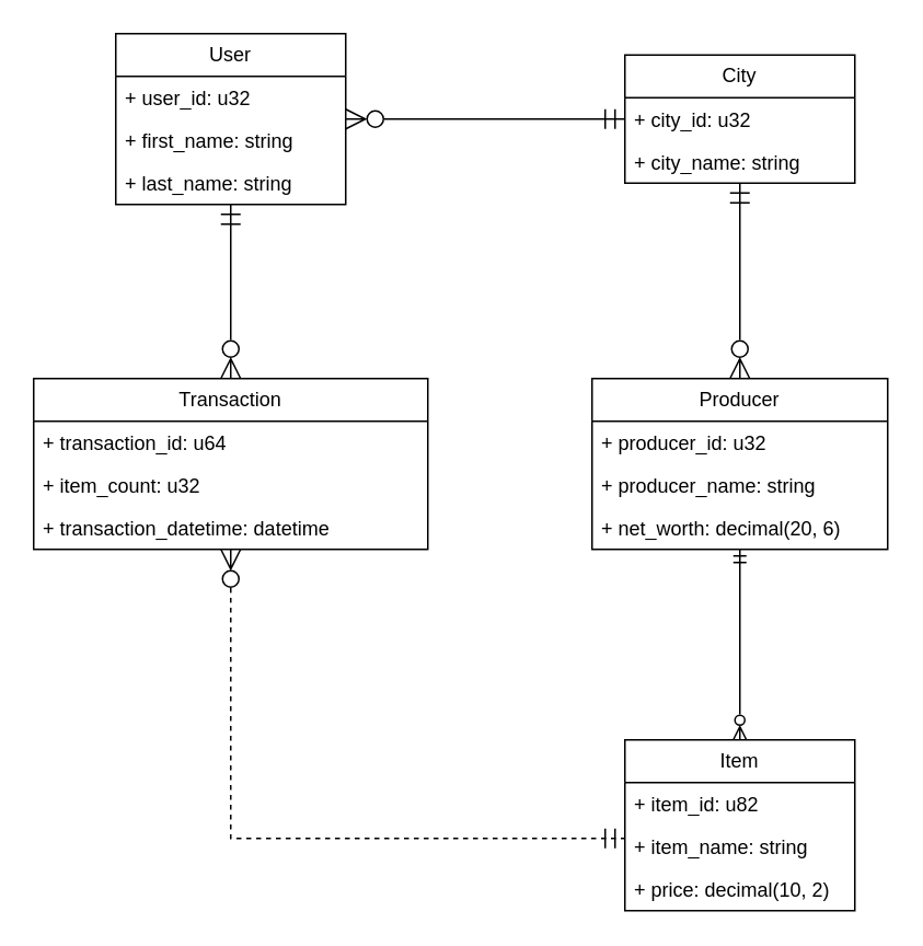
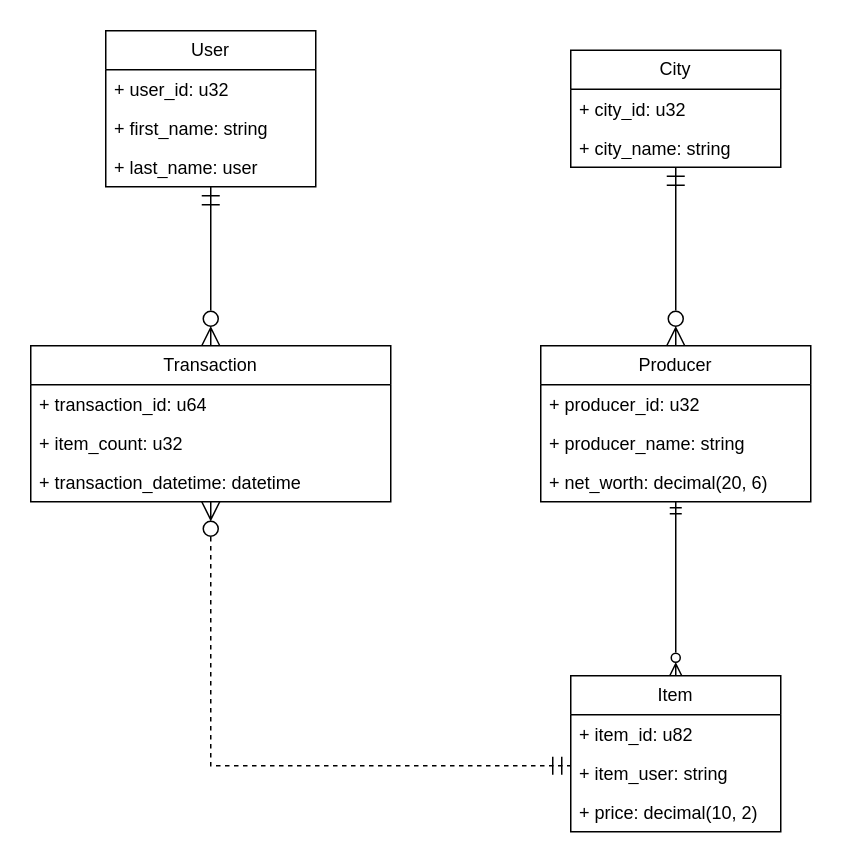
  <mxCell id="0" />
  <mxCell id="1" parent="0" />
- <mxCell id="2" style="edgeStyle=orthogonalEdgeStyle;rounded=0;orthogonalLoop=1;jettySize=auto;html=1;startArrow=ERzeroToMany;startFill=0;endArrow=ERmandOne;endFill=0;endSize=10;startSize=10;" parent="1" source="4" target="9" edge="1"><mxGeometry relative="1" as="geometry" /></mxCell>
  <mxCell id="3" style="edgeStyle=orthogonalEdgeStyle;rounded=0;orthogonalLoop=1;jettySize=auto;html=1;startArrow=ERmandOne;startFill=0;endArrow=ERzeroToMany;endFill=0;endSize=10;startSize=10;" parent="1" source="4" target="22" edge="1"><mxGeometry relative="1" as="geometry" /></mxCell>
  <mxCell id="4" value="User" style="swimlane;fontStyle=0;childLayout=stackLayout;horizontal=1;startSize=26;fillColor=none;horizontalStack=0;resizeParent=1;resizeParentMax=0;resizeLast=0;collapsible=1;marginBottom=0;whiteSpace=wrap;html=1;" parent="1" vertex="1"><mxGeometry x="70" y="20" width="140" height="104" as="geometry"><mxRectangle x="290" y="370" width="70" height="30" as="alternateBounds" /></mxGeometry></mxCell>
  <mxCell id="5" value="+ user_id: u32" style="text;strokeColor=none;fillColor=none;align=left;verticalAlign=top;spacingLeft=4;spacingRight=4;overflow=hidden;rotatable=0;points=[[0,0.5],[1,0.5]];portConstraint=eastwest;whiteSpace=wrap;html=1;" parent="4" vertex="1"><mxGeometry y="26" width="140" height="26" as="geometry" /></mxCell>
  <mxCell id="6" value="+ first_name: string" style="text;strokeColor=none;fillColor=none;align=left;verticalAlign=top;spacingLeft=4;spacingRight=4;overflow=hidden;rotatable=0;points=[[0,0.5],[1,0.5]];portConstraint=eastwest;whiteSpace=wrap;html=1;" parent="4" vertex="1"><mxGeometry y="52" width="140" height="26" as="geometry" /></mxCell>
- <mxCell id="7" value="+ last_name: string" style="text;strokeColor=none;fillColor=none;align=left;verticalAlign=top;spacingLeft=4;spacingRight=4;overflow=hidden;rotatable=0;points=[[0,0.5],[1,0.5]];portConstraint=eastwest;whiteSpace=wrap;html=1;" parent="4" vertex="1"><mxGeometry y="78" width="140" height="26" as="geometry" /></mxCell>
+ <mxCell id="7" value="+ last_name: user" style="text;strokeColor=none;fillColor=none;align=left;verticalAlign=top;spacingLeft=4;spacingRight=4;overflow=hidden;rotatable=0;points=[[0,0.5],[1,0.5]];portConstraint=eastwest;whiteSpace=wrap;html=1;" parent="4" vertex="1"><mxGeometry y="78" width="140" height="26" as="geometry" /></mxCell>
  <mxCell id="8" style="edgeStyle=orthogonalEdgeStyle;rounded=0;orthogonalLoop=1;jettySize=auto;html=1;startArrow=ERmandOne;startFill=0;endArrow=ERzeroToMany;endFill=0;endSize=10;startSize=10;" parent="1" source="9" target="13" edge="1"><mxGeometry relative="1" as="geometry" /></mxCell>
  <mxCell id="9" value="City" style="swimlane;fontStyle=0;childLayout=stackLayout;horizontal=1;startSize=26;fillColor=none;horizontalStack=0;resizeParent=1;resizeParentMax=0;resizeLast=0;collapsible=1;marginBottom=0;whiteSpace=wrap;html=1;" parent="1" vertex="1"><mxGeometry x="380" y="33" width="140" height="78" as="geometry"><mxRectangle x="290" y="370" width="70" height="30" as="alternateBounds" /></mxGeometry></mxCell>
  <mxCell id="10" value="+ city_id: u32" style="text;strokeColor=none;fillColor=none;align=left;verticalAlign=top;spacingLeft=4;spacingRight=4;overflow=hidden;rotatable=0;points=[[0,0.5],[1,0.5]];portConstraint=eastwest;whiteSpace=wrap;html=1;" parent="9" vertex="1"><mxGeometry y="26" width="140" height="26" as="geometry" /></mxCell>
  <mxCell id="11" value="+ city_name: string" style="text;strokeColor=none;fillColor=none;align=left;verticalAlign=top;spacingLeft=4;spacingRight=4;overflow=hidden;rotatable=0;points=[[0,0.5],[1,0.5]];portConstraint=eastwest;whiteSpace=wrap;html=1;" parent="9" vertex="1"><mxGeometry y="52" width="140" height="26" as="geometry" /></mxCell>
  <mxCell id="12" style="edgeStyle=orthogonalEdgeStyle;rounded=0;orthogonalLoop=1;jettySize=auto;html=1;startArrow=ERmandOne;startFill=0;endArrow=ERzeroToMany;endFill=0;" parent="1" source="13" target="17" edge="1"><mxGeometry relative="1" as="geometry" /></mxCell>
  <mxCell id="13" value="Producer" style="swimlane;fontStyle=0;childLayout=stackLayout;horizontal=1;startSize=26;fillColor=none;horizontalStack=0;resizeParent=1;resizeParentMax=0;resizeLast=0;collapsible=1;marginBottom=0;whiteSpace=wrap;html=1;" parent="1" vertex="1"><mxGeometry x="360" y="230" width="180" height="104" as="geometry" /></mxCell>
  <mxCell id="14" value="+ producer_id: u32" style="text;strokeColor=none;fillColor=none;align=left;verticalAlign=top;spacingLeft=4;spacingRight=4;overflow=hidden;rotatable=0;points=[[0,0.5],[1,0.5]];portConstraint=eastwest;whiteSpace=wrap;html=1;" parent="13" vertex="1"><mxGeometry y="26" width="180" height="26" as="geometry" /></mxCell>
  <mxCell id="15" value="+ producer_name: string" style="text;strokeColor=none;fillColor=none;align=left;verticalAlign=top;spacingLeft=4;spacingRight=4;overflow=hidden;rotatable=0;points=[[0,0.5],[1,0.5]];portConstraint=eastwest;whiteSpace=wrap;html=1;" parent="13" vertex="1"><mxGeometry y="52" width="180" height="26" as="geometry" /></mxCell>
  <mxCell id="16" value="+ net_worth: decimal(20, 6)" style="text;strokeColor=none;fillColor=none;align=left;verticalAlign=top;spacingLeft=4;spacingRight=4;overflow=hidden;rotatable=0;points=[[0,0.5],[1,0.5]];portConstraint=eastwest;whiteSpace=wrap;html=1;" parent="13" vertex="1"><mxGeometry y="78" width="180" height="26" as="geometry" /></mxCell>
  <mxCell id="17" value="Item" style="swimlane;fontStyle=0;childLayout=stackLayout;horizontal=1;startSize=26;fillColor=none;horizontalStack=0;resizeParent=1;resizeParentMax=0;resizeLast=0;collapsible=1;marginBottom=0;whiteSpace=wrap;html=1;" parent="1" vertex="1"><mxGeometry x="380" y="450" width="140" height="104" as="geometry" /></mxCell>
  <mxCell id="18" value="+ item_id: u82" style="text;strokeColor=none;fillColor=none;align=left;verticalAlign=top;spacingLeft=4;spacingRight=4;overflow=hidden;rotatable=0;points=[[0,0.5],[1,0.5]];portConstraint=eastwest;whiteSpace=wrap;html=1;" parent="17" vertex="1"><mxGeometry y="26" width="140" height="26" as="geometry" /></mxCell>
- <mxCell id="19" value="+ item_name: string" style="text;strokeColor=none;fillColor=none;align=left;verticalAlign=top;spacingLeft=4;spacingRight=4;overflow=hidden;rotatable=0;points=[[0,0.5],[1,0.5]];portConstraint=eastwest;whiteSpace=wrap;html=1;" parent="17" vertex="1"><mxGeometry y="52" width="140" height="26" as="geometry" /></mxCell>
+ <mxCell id="19" value="+ item_user: string" style="text;strokeColor=none;fillColor=none;align=left;verticalAlign=top;spacingLeft=4;spacingRight=4;overflow=hidden;rotatable=0;points=[[0,0.5],[1,0.5]];portConstraint=eastwest;whiteSpace=wrap;html=1;" parent="17" vertex="1"><mxGeometry y="52" width="140" height="26" as="geometry" /></mxCell>
  <mxCell id="20" value="+ price: decimal(10, 2)" style="text;strokeColor=none;fillColor=none;align=left;verticalAlign=top;spacingLeft=4;spacingRight=4;overflow=hidden;rotatable=0;points=[[0,0.5],[1,0.5]];portConstraint=eastwest;whiteSpace=wrap;html=1;" parent="17" vertex="1"><mxGeometry y="78" width="140" height="26" as="geometry" /></mxCell>
  <mxCell id="21" style="edgeStyle=orthogonalEdgeStyle;rounded=0;orthogonalLoop=1;jettySize=auto;html=1;startArrow=ERzeroToMany;startFill=0;endArrow=ERmandOne;endFill=0;endSize=10;startSize=10;dashed=1;" parent="1" source="22" target="17" edge="1"><mxGeometry relative="1" as="geometry"><Array as="points"><mxPoint x="140" y="510" /></Array></mxGeometry></mxCell>
  <mxCell id="22" value="Transaction" style="swimlane;fontStyle=0;childLayout=stackLayout;horizontal=1;startSize=26;fillColor=none;horizontalStack=0;resizeParent=1;resizeParentMax=0;resizeLast=0;collapsible=1;marginBottom=0;whiteSpace=wrap;html=1;" parent="1" vertex="1"><mxGeometry x="20" y="230" width="240" height="104" as="geometry" /></mxCell>
  <mxCell id="23" value="+ transaction_id: u64" style="text;strokeColor=none;fillColor=none;align=left;verticalAlign=top;spacingLeft=4;spacingRight=4;overflow=hidden;rotatable=0;points=[[0,0.5],[1,0.5]];portConstraint=eastwest;whiteSpace=wrap;html=1;" parent="22" vertex="1"><mxGeometry y="26" width="240" height="26" as="geometry" /></mxCell>
  <mxCell id="24" value="+ item_count: u32" style="text;strokeColor=none;fillColor=none;align=left;verticalAlign=top;spacingLeft=4;spacingRight=4;overflow=hidden;rotatable=0;points=[[0,0.5],[1,0.5]];portConstraint=eastwest;whiteSpace=wrap;html=1;" parent="22" vertex="1"><mxGeometry y="52" width="240" height="26" as="geometry" /></mxCell>
  <mxCell id="25" value="+ transaction_datetime: datetime" style="text;strokeColor=none;fillColor=none;align=left;verticalAlign=top;spacingLeft=4;spacingRight=4;overflow=hidden;rotatable=0;points=[[0,0.5],[1,0.5]];portConstraint=eastwest;whiteSpace=wrap;html=1;" parent="22" vertex="1"><mxGeometry y="78" width="240" height="26" as="geometry" /></mxCell>
